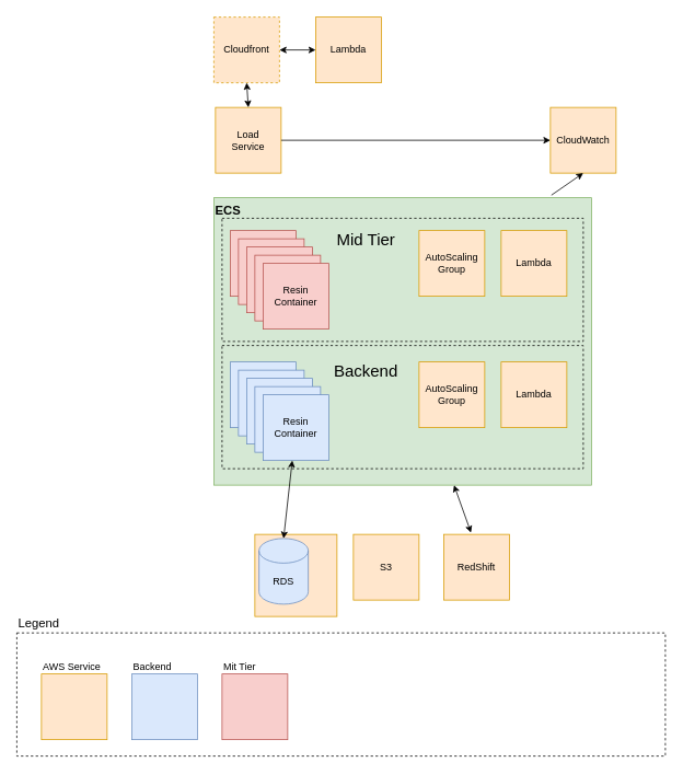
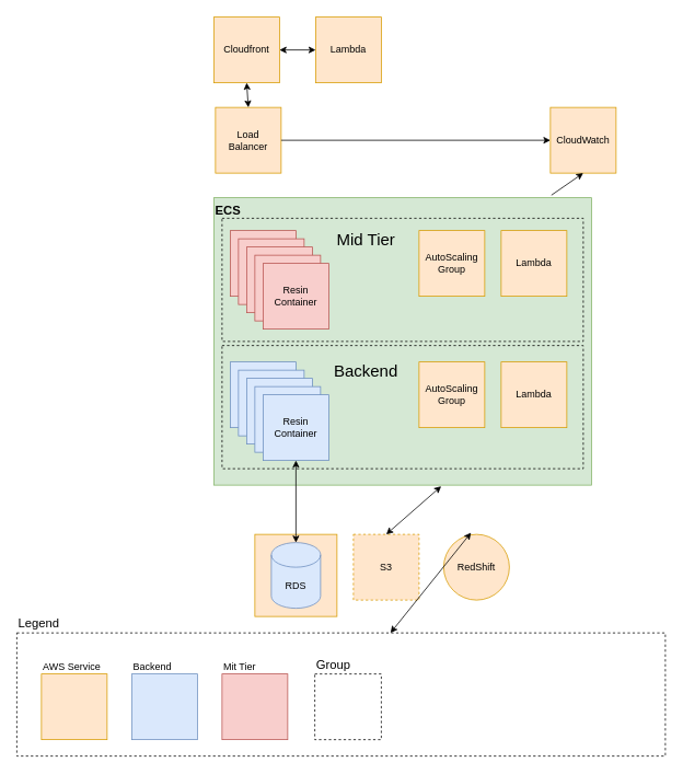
  <mxCell id="0" />
  <mxCell id="1" parent="0" />
  <mxCell id="2" value="" style="whiteSpace=wrap;html=1;aspect=fixed;fillColor=#ffe6cc;strokeColor=#d79b00;" vertex="1" parent="1"><mxGeometry x="310" y="650" width="100" height="100" as="geometry" /></mxCell>
- <mxCell id="3" value="Cloudfront" style="whiteSpace=wrap;html=1;aspect=fixed;fillColor=#ffe6cc;strokeColor=#d79b00;dashed=1;" vertex="1" parent="1"><mxGeometry x="260" y="20" width="80" height="80" as="geometry" /></mxCell>
- <mxCell id="4" value="Load&lt;br&gt;Service" style="whiteSpace=wrap;html=1;aspect=fixed;fillColor=#ffe6cc;strokeColor=#d79b00;" vertex="1" parent="1"><mxGeometry x="262" y="130" width="80" height="80" as="geometry" /></mxCell>
+ <mxCell id="3" value="Cloudfront" style="whiteSpace=wrap;html=1;aspect=fixed;fillColor=#ffe6cc;strokeColor=#d79b00;" vertex="1" parent="1"><mxGeometry x="260" y="20" width="80" height="80" as="geometry" /></mxCell>
+ <mxCell id="4" value="Load&lt;br&gt;Balancer" style="whiteSpace=wrap;html=1;aspect=fixed;fillColor=#ffe6cc;strokeColor=#d79b00;" vertex="1" parent="1"><mxGeometry x="262" y="130" width="80" height="80" as="geometry" /></mxCell>
  <mxCell id="5" value="ECS" style="whiteSpace=wrap;html=1;fillColor=#d5e8d4;strokeColor=#82b366;align=left;verticalAlign=top;fontStyle=1;fontSize=15;labelPosition=center;verticalLabelPosition=middle;imageAspect=1;" vertex="1" parent="1"><mxGeometry x="260" y="240" width="460" height="350" as="geometry" /></mxCell>
  <mxCell id="6" value="Lambda" style="whiteSpace=wrap;html=1;aspect=fixed;fillColor=#ffe6cc;strokeColor=#d79b00;" vertex="1" parent="1"><mxGeometry x="384" y="20" width="80" height="80" as="geometry" /></mxCell>
  <mxCell id="7" value="" style="endArrow=classic;startArrow=classic;html=1;entryX=0;entryY=0.5;entryDx=0;entryDy=0;exitX=1;exitY=0.5;exitDx=0;exitDy=0;" edge="1" parent="1" source="3" target="6"><mxGeometry width="50" height="50" relative="1" as="geometry"><mxPoint x="204" y="300" as="sourcePoint" /><mxPoint x="254" y="250" as="targetPoint" /></mxGeometry></mxCell>
  <mxCell id="8" value="" style="endArrow=classic;startArrow=classic;html=1;entryX=0.5;entryY=1;entryDx=0;entryDy=0;exitX=0.5;exitY=0;exitDx=0;exitDy=0;" edge="1" parent="1" source="4" target="3"><mxGeometry width="50" height="50" relative="1" as="geometry"><mxPoint x="204" y="300" as="sourcePoint" /><mxPoint x="254" y="250" as="targetPoint" /></mxGeometry></mxCell>
- <mxCell id="9" value="RDS" style="shape=cylinder3;whiteSpace=wrap;html=1;boundedLbl=1;backgroundOutline=1;size=15;fillColor=#dae8fc;strokeColor=#6c8ebf;" vertex="1" parent="1"><mxGeometry x="315" y="655" width="60" height="80" as="geometry" /></mxCell>
+ <mxCell id="9" value="RDS" style="shape=cylinder3;whiteSpace=wrap;html=1;boundedLbl=1;backgroundOutline=1;size=15;fillColor=#dae8fc;strokeColor=#6c8ebf;" vertex="1" parent="1"><mxGeometry x="330" y="660" width="60" height="80" as="geometry" /></mxCell>
  <mxCell id="10" value="" style="endArrow=classic;startArrow=classic;html=1;exitX=0.5;exitY=0;exitDx=0;exitDy=0;exitPerimeter=0;" edge="1" parent="1" source="9" target="40"><mxGeometry width="50" height="50" relative="1" as="geometry"><mxPoint x="420" y="410" as="sourcePoint" /><mxPoint x="470" y="360" as="targetPoint" /></mxGeometry></mxCell>
  <mxCell id="11" value="CloudWatch" style="whiteSpace=wrap;html=1;aspect=fixed;fillColor=#ffe6cc;strokeColor=#d79b00;" vertex="1" parent="1"><mxGeometry x="670" y="130" width="80" height="80" as="geometry" /></mxCell>
  <mxCell id="12" value="" style="endArrow=classic;html=1;fontSize=15;exitX=0.894;exitY=-0.009;exitDx=0;exitDy=0;exitPerimeter=0;" edge="1" parent="1" source="5"><mxGeometry width="50" height="50" relative="1" as="geometry"><mxPoint x="660" y="260" as="sourcePoint" /><mxPoint x="710" y="210" as="targetPoint" /></mxGeometry></mxCell>
  <mxCell id="13" value="" style="endArrow=classic;html=1;fontSize=15;entryX=0;entryY=0.5;entryDx=0;entryDy=0;" edge="1" parent="1" source="4" target="11"><mxGeometry width="50" height="50" relative="1" as="geometry"><mxPoint x="520" y="180" as="sourcePoint" /><mxPoint x="570" y="130" as="targetPoint" /></mxGeometry></mxCell>
  <mxCell id="14" value="" style="rounded=0;whiteSpace=wrap;html=1;fontSize=15;align=left;fillColor=none;dashed=1;" vertex="1" parent="1"><mxGeometry x="270" y="265" width="440" height="150" as="geometry" /></mxCell>
  <mxCell id="15" value="" style="group" vertex="1" connectable="0" parent="1"><mxGeometry x="280" y="280" width="120" height="120" as="geometry" /></mxCell>
  <mxCell id="16" value="Resin&lt;br&gt;Container" style="whiteSpace=wrap;html=1;aspect=fixed;fillColor=#f8cecc;strokeColor=#b85450;" vertex="1" parent="15"><mxGeometry width="80" height="80" as="geometry" /></mxCell>
  <mxCell id="17" value="Resin&lt;br&gt;Container" style="whiteSpace=wrap;html=1;aspect=fixed;fillColor=#f8cecc;strokeColor=#b85450;" vertex="1" parent="15"><mxGeometry x="10" y="10" width="80" height="80" as="geometry" /></mxCell>
  <mxCell id="18" value="Resin&lt;br&gt;Container" style="whiteSpace=wrap;html=1;aspect=fixed;fillColor=#f8cecc;strokeColor=#b85450;" vertex="1" parent="15"><mxGeometry x="20" y="20" width="80" height="80" as="geometry" /></mxCell>
  <mxCell id="19" value="Resin&lt;br&gt;Container" style="whiteSpace=wrap;html=1;aspect=fixed;fillColor=#f8cecc;strokeColor=#b85450;" vertex="1" parent="15"><mxGeometry x="30" y="30" width="80" height="80" as="geometry" /></mxCell>
  <mxCell id="20" value="Resin&lt;br&gt;Container" style="whiteSpace=wrap;html=1;aspect=fixed;fillColor=#f8cecc;strokeColor=#b85450;" vertex="1" parent="15"><mxGeometry x="40" y="40" width="80" height="80" as="geometry" /></mxCell>
  <mxCell id="21" value="&lt;font style=&quot;font-size: 20px&quot;&gt;Mid Tier&lt;/font&gt;" style="text;html=1;resizable=0;autosize=1;align=center;verticalAlign=middle;points=[];fillColor=none;strokeColor=none;rounded=0;" vertex="1" parent="1"><mxGeometry x="400" y="280" width="90" height="20" as="geometry" /></mxCell>
  <mxCell id="22" value="AutoScaling&lt;br&gt;Group" style="whiteSpace=wrap;html=1;aspect=fixed;fillColor=#ffe6cc;strokeColor=#d79b00;" vertex="1" parent="1"><mxGeometry x="510" y="280" width="80" height="80" as="geometry" /></mxCell>
  <mxCell id="23" value="Legend" style="rounded=0;whiteSpace=wrap;html=1;fontSize=15;align=left;dashed=1;verticalAlign=bottom;labelPosition=center;verticalLabelPosition=top;" vertex="1" parent="1"><mxGeometry x="20" y="770" width="790" height="150" as="geometry" /></mxCell>
  <mxCell id="24" value="AWS Service" style="whiteSpace=wrap;html=1;aspect=fixed;fillColor=#ffe6cc;strokeColor=#d79b00;labelPosition=center;verticalLabelPosition=top;align=left;verticalAlign=bottom;" vertex="1" parent="1"><mxGeometry x="50" y="820" width="80" height="80" as="geometry" /></mxCell>
  <mxCell id="25" value="Backend&lt;br&gt;" style="whiteSpace=wrap;html=1;aspect=fixed;fillColor=#dae8fc;strokeColor=#6c8ebf;labelPosition=center;verticalLabelPosition=top;align=left;verticalAlign=bottom;" vertex="1" parent="1"><mxGeometry x="160" y="820" width="80" height="80" as="geometry" /></mxCell>
  <mxCell id="26" value="Mit Tier" style="whiteSpace=wrap;html=1;aspect=fixed;fillColor=#f8cecc;strokeColor=#b85450;labelPosition=center;verticalLabelPosition=top;align=left;verticalAlign=bottom;" vertex="1" parent="1"><mxGeometry x="270" y="820" width="80" height="80" as="geometry" /></mxCell>
- <mxCell id="28" value="S3" style="whiteSpace=wrap;html=1;aspect=fixed;fillColor=#ffe6cc;strokeColor=#d79b00;" vertex="1" parent="1"><mxGeometry x="430" y="650" width="80" height="80" as="geometry" /></mxCell>
- <mxCell id="29" value="RedShift" style="whiteSpace=wrap;html=1;aspect=fixed;fillColor=#ffe6cc;strokeColor=#d79b00;" vertex="1" parent="1"><mxGeometry x="540" y="650" width="80" height="80" as="geometry" /></mxCell>
- <mxCell id="31" value="" style="endArrow=classic;startArrow=classic;html=1;fontSize=15;exitX=0.416;exitY=-0.026;exitDx=0;exitDy=0;exitPerimeter=0;" edge="1" parent="1" source="29" target="5"><mxGeometry width="50" height="50" relative="1" as="geometry"><mxPoint x="514" y="680" as="sourcePoint" /><mxPoint x="590" y="600" as="targetPoint" /></mxGeometry></mxCell>
+ <mxCell id="27" value="Group" style="rounded=0;whiteSpace=wrap;html=1;fontSize=15;align=left;dashed=1;fillColor=none;labelPosition=center;verticalLabelPosition=top;verticalAlign=bottom;" vertex="1" parent="1"><mxGeometry x="383" y="820" width="81" height="80" as="geometry" /></mxCell>
+ <mxCell id="28" value="S3" style="whiteSpace=wrap;html=1;aspect=fixed;fillColor=#ffe6cc;strokeColor=#d79b00;dashed=1;" vertex="1" parent="1"><mxGeometry x="430" y="650" width="80" height="80" as="geometry" /></mxCell>
+ <mxCell id="29" value="RedShift" style="ellipse;whiteSpace=wrap;html=1;aspect=fixed;fillColor=#ffe6cc;strokeColor=#d79b00;" vertex="1" parent="1"><mxGeometry x="540" y="650" width="80" height="80" as="geometry" /></mxCell>
+ <mxCell id="30" value="" style="endArrow=classic;startArrow=classic;html=1;fontSize=15;exitX=0.5;exitY=0;exitDx=0;exitDy=0;entryX=0.602;entryY=1.004;entryDx=0;entryDy=0;entryPerimeter=0;" edge="1" parent="1" source="28" target="5"><mxGeometry width="50" height="50" relative="1" as="geometry"><mxPoint x="440" y="390" as="sourcePoint" /><mxPoint x="470" y="610" as="targetPoint" /></mxGeometry></mxCell>
+ <mxCell id="31" value="" style="endArrow=classic;startArrow=classic;html=1;fontSize=15;exitX=0.416;exitY=-0.026;exitDx=0;exitDy=0;exitPerimeter=0;" edge="1" parent="1" source="29" target="23"><mxGeometry width="50" height="50" relative="1" as="geometry"><mxPoint x="514" y="680" as="sourcePoint" /><mxPoint x="590" y="600" as="targetPoint" /></mxGeometry></mxCell>
  <mxCell id="32" value="Lambda" style="whiteSpace=wrap;html=1;aspect=fixed;fillColor=#ffe6cc;strokeColor=#d79b00;" vertex="1" parent="1"><mxGeometry x="610" y="280" width="80" height="80" as="geometry" /></mxCell>
  <mxCell id="33" value="" style="rounded=0;whiteSpace=wrap;html=1;fontSize=15;align=left;fillColor=none;dashed=1;" vertex="1" parent="1"><mxGeometry x="270" y="420" width="440" height="150" as="geometry" /></mxCell>
  <mxCell id="34" value="AutoScaling&lt;br&gt;Group" style="whiteSpace=wrap;html=1;aspect=fixed;fillColor=#ffe6cc;strokeColor=#d79b00;" vertex="1" parent="1"><mxGeometry x="510" y="440" width="80" height="80" as="geometry" /></mxCell>
  <mxCell id="35" value="" style="group" vertex="1" connectable="0" parent="1"><mxGeometry x="280" y="440" width="210" height="120" as="geometry" /></mxCell>
  <mxCell id="36" value="Resin&lt;br&gt;Container" style="whiteSpace=wrap;html=1;aspect=fixed;fillColor=#dae8fc;strokeColor=#6c8ebf;" vertex="1" parent="35"><mxGeometry width="80" height="80" as="geometry" /></mxCell>
  <mxCell id="37" value="Resin&lt;br&gt;Container" style="whiteSpace=wrap;html=1;aspect=fixed;fillColor=#dae8fc;strokeColor=#6c8ebf;" vertex="1" parent="35"><mxGeometry x="10" y="10" width="80" height="80" as="geometry" /></mxCell>
  <mxCell id="38" value="Resin&lt;br&gt;Container" style="whiteSpace=wrap;html=1;aspect=fixed;fillColor=#dae8fc;strokeColor=#6c8ebf;" vertex="1" parent="35"><mxGeometry x="20" y="20" width="80" height="80" as="geometry" /></mxCell>
  <mxCell id="39" value="Resin&lt;br&gt;Container" style="whiteSpace=wrap;html=1;aspect=fixed;fillColor=#dae8fc;strokeColor=#6c8ebf;" vertex="1" parent="35"><mxGeometry x="30" y="30" width="80" height="80" as="geometry" /></mxCell>
  <mxCell id="40" value="Resin&lt;br&gt;Container" style="whiteSpace=wrap;html=1;aspect=fixed;fillColor=#dae8fc;strokeColor=#6c8ebf;" vertex="1" parent="35"><mxGeometry x="40" y="40" width="80" height="80" as="geometry" /></mxCell>
  <mxCell id="41" value="&lt;font style=&quot;font-size: 20px&quot;&gt;Backend&lt;/font&gt;" style="text;html=1;resizable=0;autosize=1;align=center;verticalAlign=middle;points=[];fillColor=none;strokeColor=none;rounded=0;" vertex="1" parent="35"><mxGeometry x="120" width="90" height="20" as="geometry" /></mxCell>
  <mxCell id="42" value="Lambda" style="whiteSpace=wrap;html=1;aspect=fixed;fillColor=#ffe6cc;strokeColor=#d79b00;" vertex="1" parent="1"><mxGeometry x="610" y="440" width="80" height="80" as="geometry" /></mxCell>
